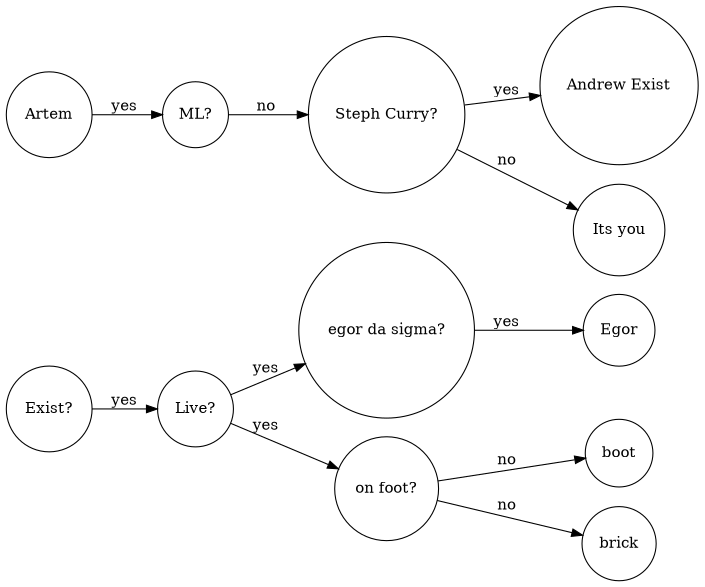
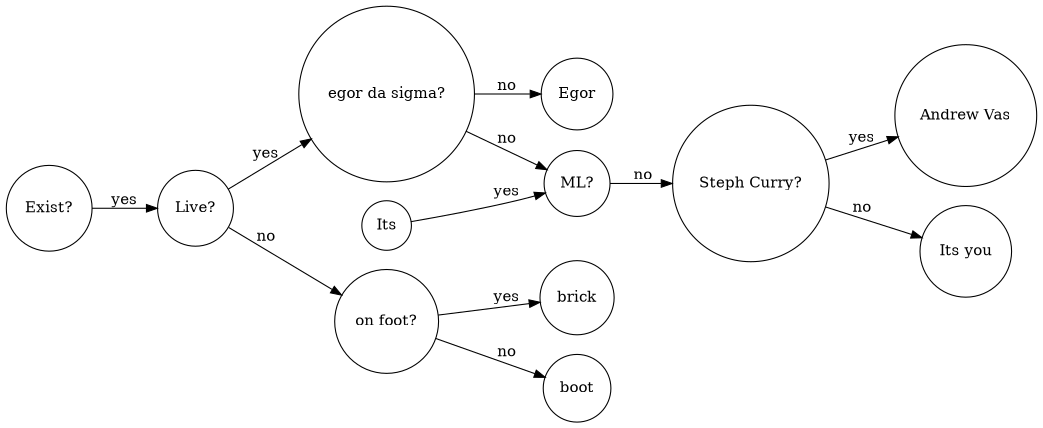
  digraph {
    rankdir=LR
    node [shape=circle]
    "Exist?"
    "Live?"
    "egor da sigma?"
    "on foot?"
    Egor
    "ML?"
    boot
    brick
    "Steph Curry?"
-   Artem
-   "Andrew Vas" [label="Andrew Exist"]
+   Artem [label=Its]
+   "Andrew Vas"
    "Its you"
    "Exist?" -> "Live?" [label=yes]
    "Live?" -> "egor da sigma?" [label=yes]
-   "Live?" -> "on foot?" [label=yes]
-   "egor da sigma?" -> Egor [label=yes]
+   "Live?" -> "on foot?" [label=no]
+   "egor da sigma?" -> Egor [label=no]
+   "egor da sigma?" -> "ML?" [label=no]
    "on foot?" -> boot [label=no]
-   "on foot?" -> brick [label=no]
+   "on foot?" -> brick [label=yes]
    "ML?" -> "Steph Curry?" [label=no]
    "Steph Curry?" -> "Andrew Vas" [label=yes]
    "Steph Curry?" -> "Its you" [label=no]
    Artem -> "ML?" [label=yes]
  }
